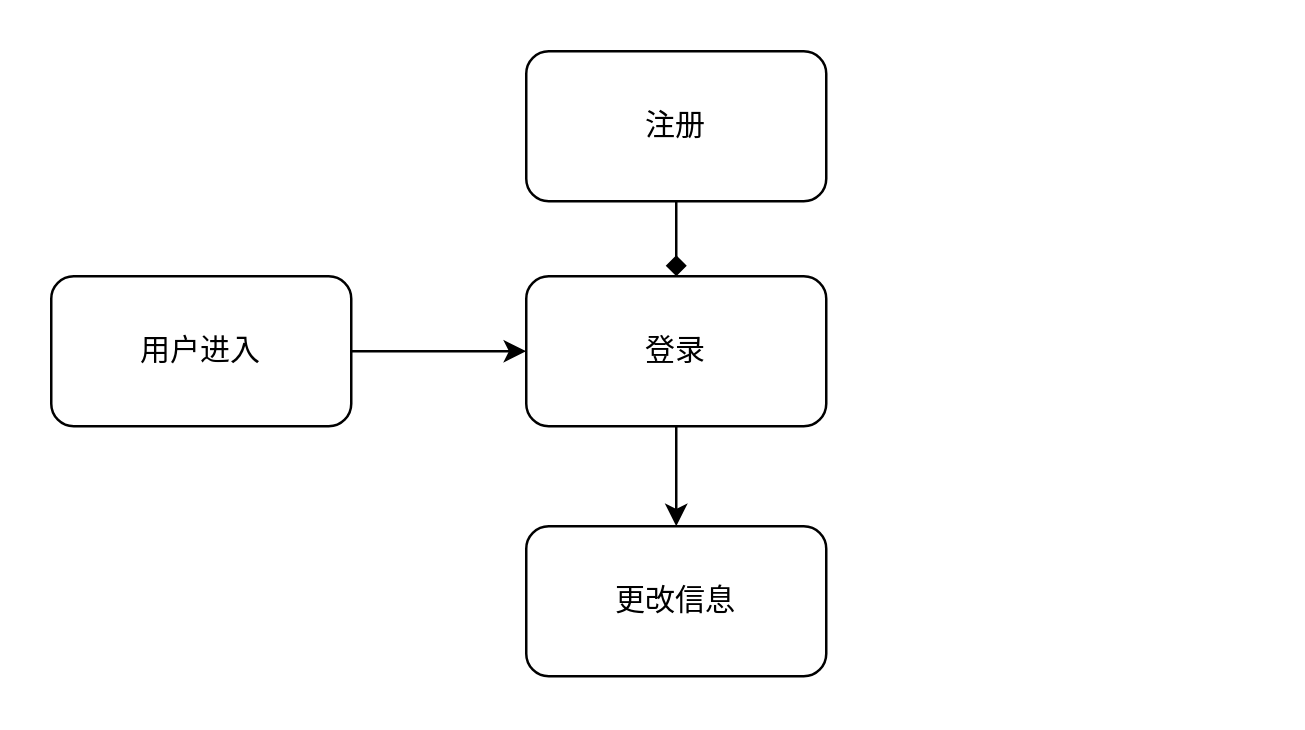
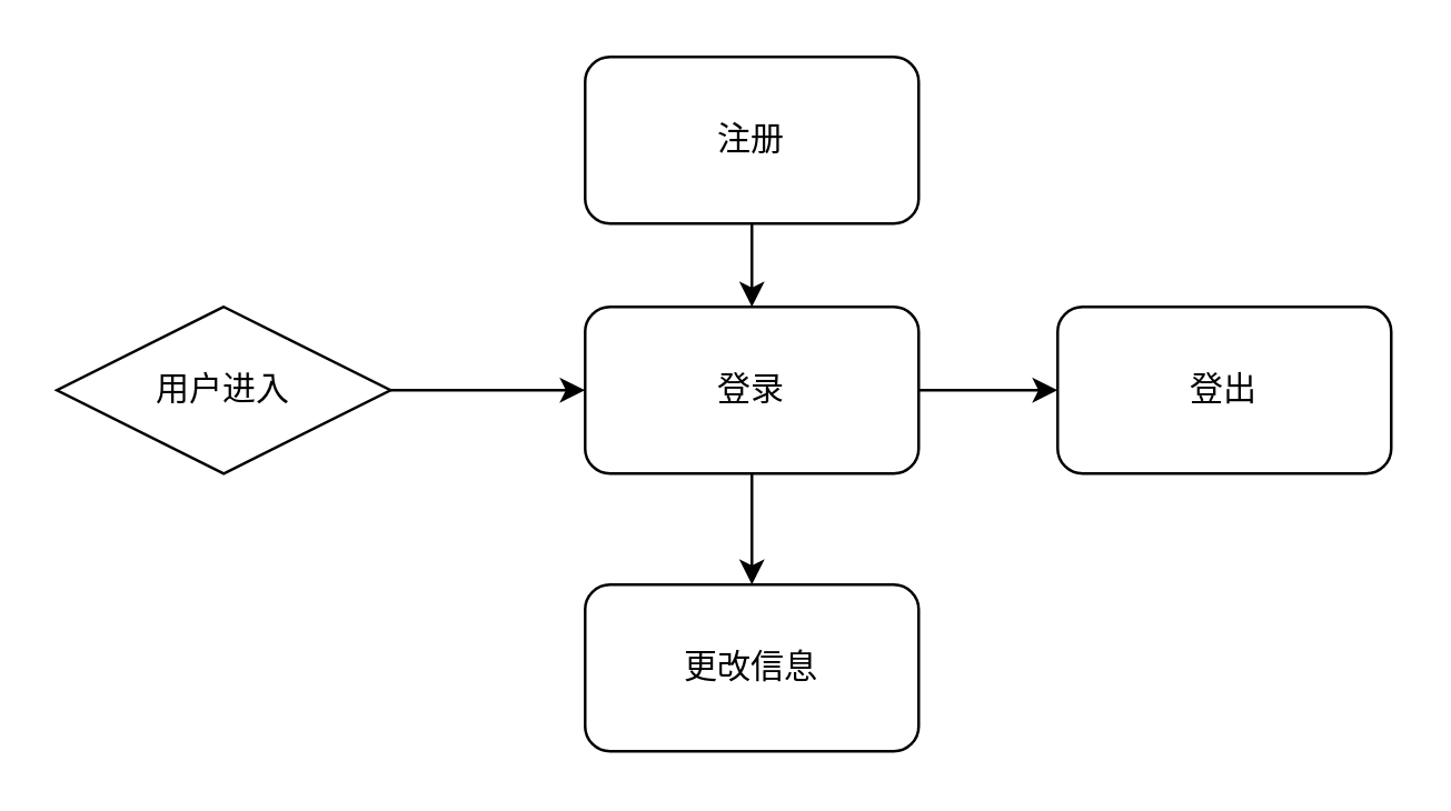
  <mxCell id="0" />
  <mxCell id="1" parent="0" />
- <mxCell id="2" style="edgeStyle=orthogonalEdgeStyle;rounded=0;orthogonalLoop=1;jettySize=auto;html=1;exitX=0.5;exitY=1;exitDx=0;exitDy=0;entryX=0.5;entryY=0;entryDx=0;entryDy=0;endArrow=diamond;" edge="1" parent="1" source="3" target="6"><mxGeometry relative="1" as="geometry" /></mxCell>
+ <mxCell id="2" style="edgeStyle=orthogonalEdgeStyle;rounded=0;orthogonalLoop=1;jettySize=auto;html=1;exitX=0.5;exitY=1;exitDx=0;exitDy=0;entryX=0.5;entryY=0;entryDx=0;entryDy=0;" edge="1" parent="1" source="3" target="6"><mxGeometry relative="1" as="geometry" /></mxCell>
  <mxCell id="3" value="注册" style="rounded=1;whiteSpace=wrap;html=1;" vertex="1" parent="1"><mxGeometry x="210" y="20" width="120" height="60" as="geometry" /></mxCell>
  <mxCell id="4" style="edgeStyle=orthogonalEdgeStyle;rounded=0;orthogonalLoop=1;jettySize=auto;html=1;exitX=0.5;exitY=1;exitDx=0;exitDy=0;entryX=0.5;entryY=0;entryDx=0;entryDy=0;" edge="1" parent="1" source="6" target="8"><mxGeometry relative="1" as="geometry" /></mxCell>
+ <mxCell id="5" style="edgeStyle=orthogonalEdgeStyle;rounded=0;orthogonalLoop=1;jettySize=auto;html=1;exitX=1;exitY=0.5;exitDx=0;exitDy=0;entryX=0;entryY=0.5;entryDx=0;entryDy=0;" edge="1" parent="1" source="6" target="7"><mxGeometry relative="1" as="geometry" /></mxCell>
  <mxCell id="6" value="登录" style="rounded=1;whiteSpace=wrap;html=1;" vertex="1" parent="1"><mxGeometry x="210" y="110" width="120" height="60" as="geometry" /></mxCell>
+ <mxCell id="7" value="登出" style="rounded=1;whiteSpace=wrap;html=1;" vertex="1" parent="1"><mxGeometry x="380" y="110" width="120" height="60" as="geometry" /></mxCell>
  <mxCell id="8" value="更改信息" style="rounded=1;whiteSpace=wrap;html=1;" vertex="1" parent="1"><mxGeometry x="210" y="210" width="120" height="60" as="geometry" /></mxCell>
  <mxCell id="9" style="edgeStyle=orthogonalEdgeStyle;rounded=0;orthogonalLoop=1;jettySize=auto;html=1;exitX=1;exitY=0.5;exitDx=0;exitDy=0;entryX=0;entryY=0.5;entryDx=0;entryDy=0;" edge="1" parent="1" source="10" target="6"><mxGeometry relative="1" as="geometry" /></mxCell>
- <mxCell id="10" value="用户进入" style="rounded=1;whiteSpace=wrap;html=1;" vertex="1" parent="1"><mxGeometry x="20" y="110" width="120" height="60" as="geometry" /></mxCell>
+ <mxCell id="10" value="用户进入" style="rhombus;whiteSpace=wrap;html=1;" vertex="1" parent="1"><mxGeometry x="20" y="110" width="120" height="60" as="geometry" /></mxCell>
